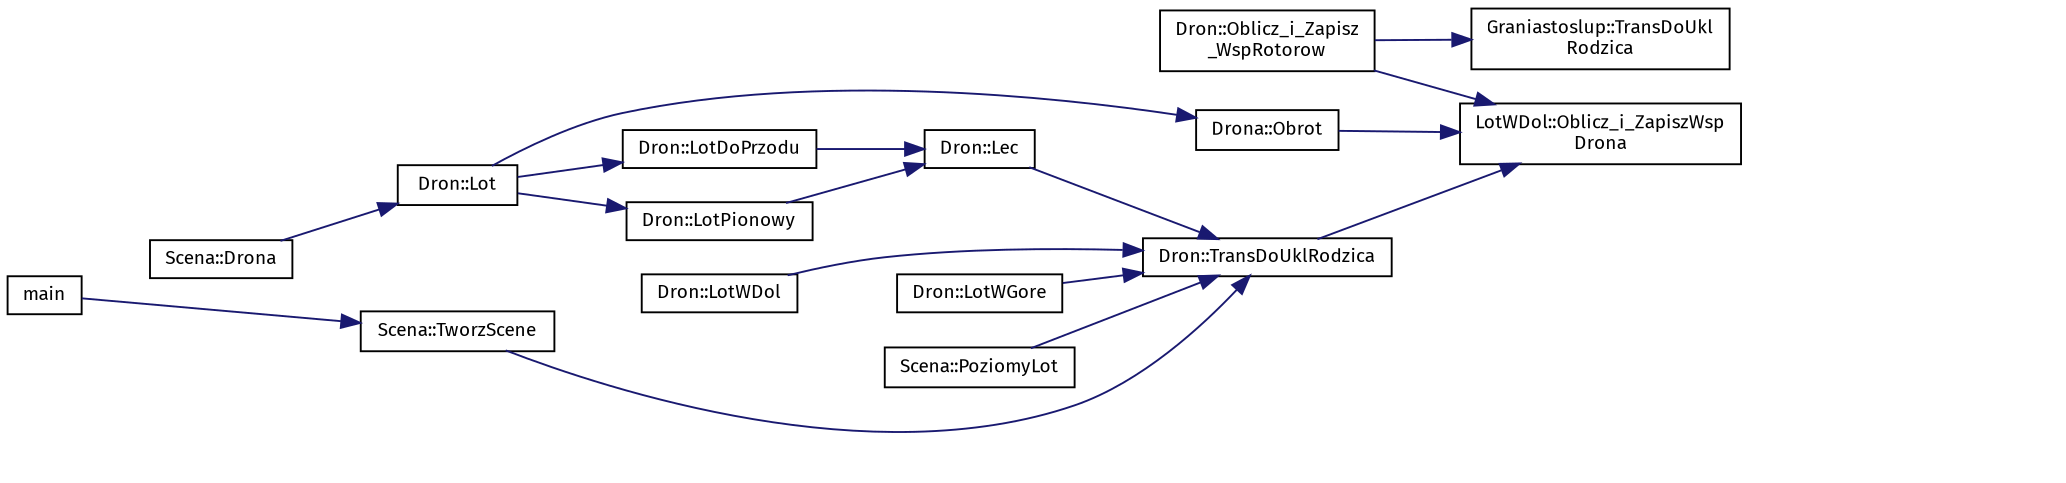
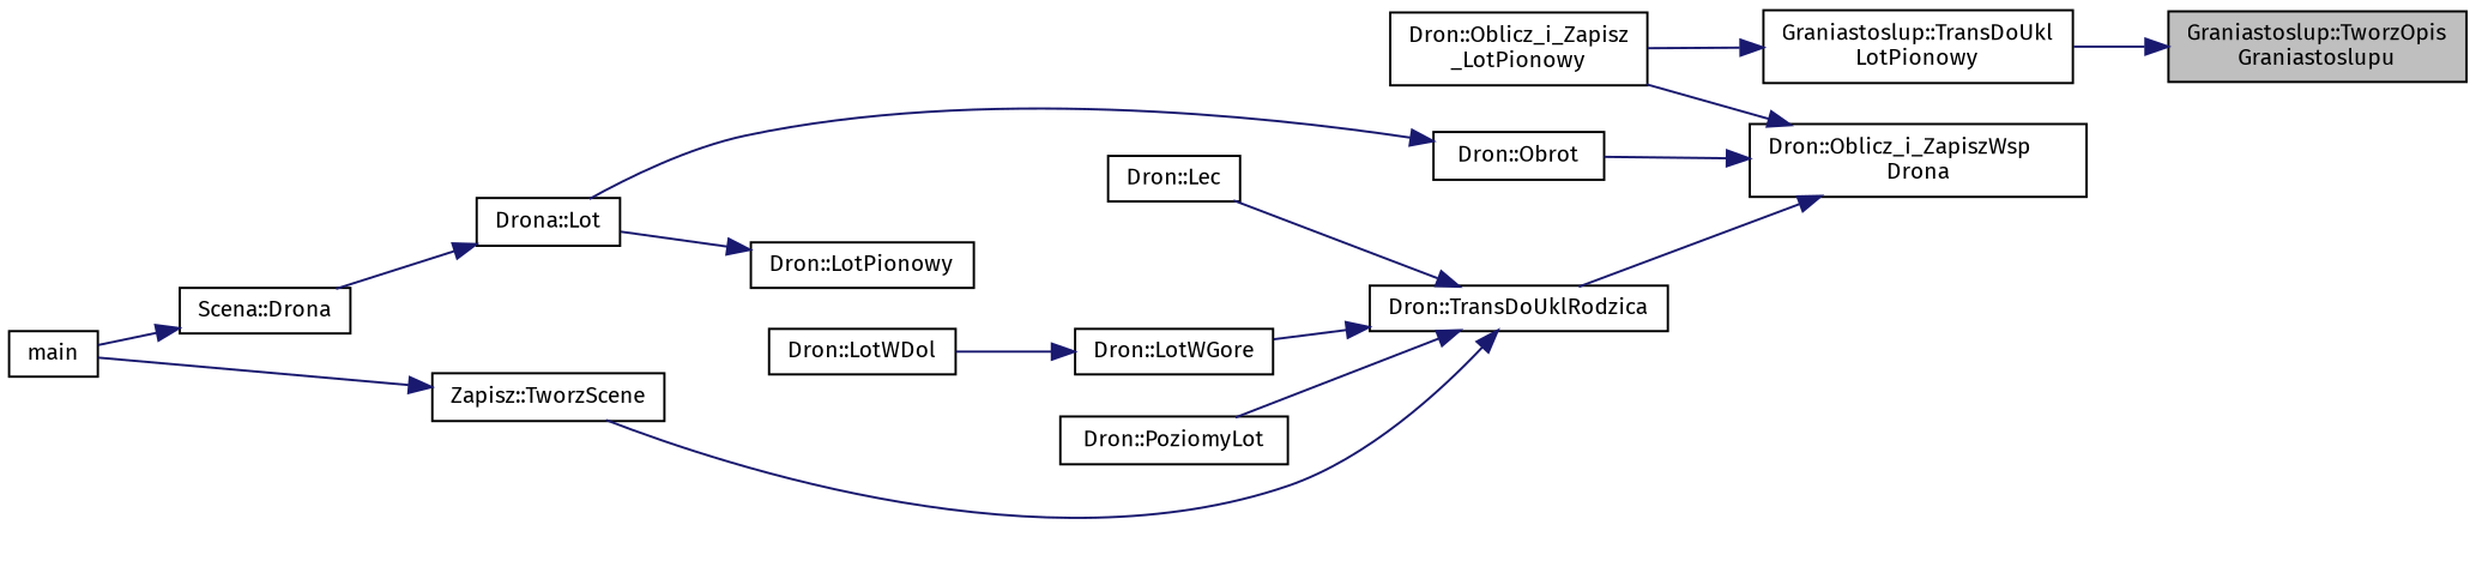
  digraph {
    fontname="Fira Sans"
    rankdir=RL
    node [color=black fillcolor=white fontname="Fira Sans" fontsize=10 shape=record style=filled]
    edge [color=midnightblue dir=back fontname="Fira Sans" fontsize=10 labelfontname=FreeSans labelfontsize=10 style=solid]
-   n2 [height=0.2 label="Graniastoslup::TransDoUkl\lRodzica" width=0.4]
-   n3 [height=0.2 label="Dron::Oblicz_i_Zapisz\l_WspRotorow" width=0.4]
-   n4 [height=0.2 label="LotWDol::Oblicz_i_ZapiszWsp\lDrona" width=0.4]
-   n5 [height=0.2 label="Drona::Obrot" width=0.4]
+   n1 [fillcolor=grey75 fontcolor=black height=0.2 label="Graniastoslup::TworzOpis\lGraniastoslupu" width=0.4]
+   n2 [height=0.2 label="Graniastoslup::TransDoUkl\lLotPionowy" width=0.4]
+   n3 [height=0.2 label="Dron::Oblicz_i_Zapisz\l_LotPionowy" width=0.4]
+   n4 [height=0.2 label="Dron::Oblicz_i_ZapiszWsp\lDrona" width=0.4]
+   n5 [height=0.2 label="Dron::Obrot" width=0.4]
    n6 [height=0.2 label="Dron::TransDoUklRodzica" width=0.4]
-   n7 [height=0.2 label="Dron::Lot" width=0.4]
+   n7 [height=0.2 label="Drona::Lot" width=0.4]
    n8 [height=0.2 label="Dron::Lec" width=0.4]
    n9 [height=0.2 label="Dron::LotWDol" width=0.4]
    n10 [height=0.2 label="Dron::LotWGore" width=0.4]
-   n11 [height=0.2 label="Scena::PoziomyLot" width=0.4]
-   n12 [height=0.2 label="Scena::TworzScene" width=0.4]
+   n11 [height=0.2 label="Dron::PoziomyLot" width=0.4]
+   n12 [height=0.2 label="Zapisz::TworzScene" width=0.4]
    n13 [height=0.2 label="Scena::Drona" width=0.4]
    n14 [height=0.2 label=main width=0.4]
-   n15 [height=0.2 label="Dron::LotDoPrzodu" width=0.4]
    n16 [height=0.2 label="Dron::LotPionowy" width=0.4]
+   n1 -> n2
    n2 -> n3
    n4 -> n3
    n4 -> n5
    n4 -> n6
    n5 -> n7
    n6 -> n8
-   n6 -> n9
+   n10 -> n9
    n6 -> n10
    n6 -> n11
    n6 -> n12
    n7 -> n13
-   n8 -> n15
-   n8 -> n16
    n12 -> n14
-   n15 -> n7
+   n13 -> n14
    n16 -> n7
  }
